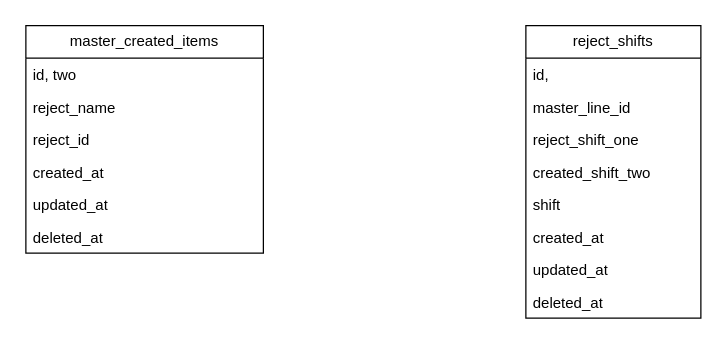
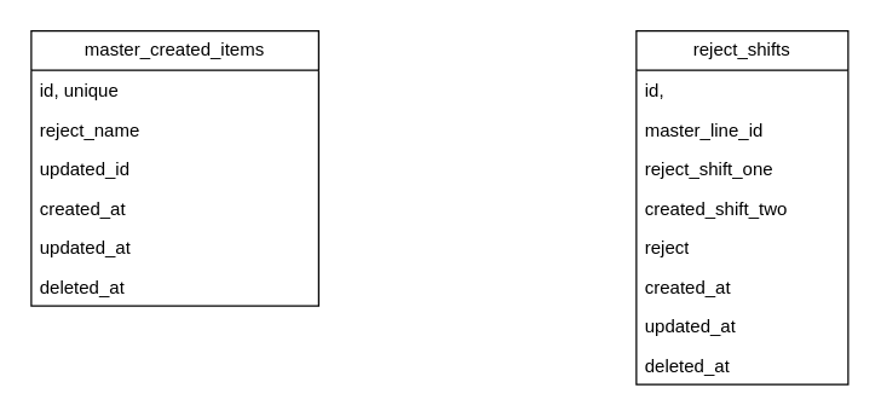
  <mxCell id="0" />
  <mxCell id="1" parent="0" />
  <mxCell id="2" value="master_created_items" style="swimlane;fontStyle=0;childLayout=stackLayout;horizontal=1;startSize=26;fillColor=none;horizontalStack=0;resizeParent=1;resizeParentMax=0;resizeLast=0;collapsible=1;marginBottom=0;whiteSpace=wrap;html=1;" vertex="1" parent="1"><mxGeometry x="20" y="20" width="190" height="182" as="geometry" /></mxCell>
- <mxCell id="3" value="id, two" style="text;strokeColor=none;fillColor=none;align=left;verticalAlign=top;spacingLeft=4;spacingRight=4;overflow=hidden;rotatable=0;points=[[0,0.5],[1,0.5]];portConstraint=eastwest;whiteSpace=wrap;html=1;" vertex="1" parent="2"><mxGeometry y="26" width="190" height="26" as="geometry" /></mxCell>
+ <mxCell id="3" value="id, unique" style="text;strokeColor=none;fillColor=none;align=left;verticalAlign=top;spacingLeft=4;spacingRight=4;overflow=hidden;rotatable=0;points=[[0,0.5],[1,0.5]];portConstraint=eastwest;whiteSpace=wrap;html=1;" vertex="1" parent="2"><mxGeometry y="26" width="190" height="26" as="geometry" /></mxCell>
  <mxCell id="4" value="reject_name" style="text;strokeColor=none;fillColor=none;align=left;verticalAlign=top;spacingLeft=4;spacingRight=4;overflow=hidden;rotatable=0;points=[[0,0.5],[1,0.5]];portConstraint=eastwest;whiteSpace=wrap;html=1;" vertex="1" parent="2"><mxGeometry y="52" width="190" height="26" as="geometry" /></mxCell>
- <mxCell id="5" value="reject_id" style="text;strokeColor=none;fillColor=none;align=left;verticalAlign=top;spacingLeft=4;spacingRight=4;overflow=hidden;rotatable=0;points=[[0,0.5],[1,0.5]];portConstraint=eastwest;whiteSpace=wrap;html=1;" vertex="1" parent="2"><mxGeometry y="78" width="190" height="26" as="geometry" /></mxCell>
+ <mxCell id="5" value="updated_id" style="text;strokeColor=none;fillColor=none;align=left;verticalAlign=top;spacingLeft=4;spacingRight=4;overflow=hidden;rotatable=0;points=[[0,0.5],[1,0.5]];portConstraint=eastwest;whiteSpace=wrap;html=1;" vertex="1" parent="2"><mxGeometry y="78" width="190" height="26" as="geometry" /></mxCell>
  <mxCell id="6" value="created_at" style="text;strokeColor=none;fillColor=none;align=left;verticalAlign=top;spacingLeft=4;spacingRight=4;overflow=hidden;rotatable=0;points=[[0,0.5],[1,0.5]];portConstraint=eastwest;whiteSpace=wrap;html=1;" vertex="1" parent="2"><mxGeometry y="104" width="190" height="26" as="geometry" /></mxCell>
  <mxCell id="7" value="updated_at" style="text;strokeColor=none;fillColor=none;align=left;verticalAlign=top;spacingLeft=4;spacingRight=4;overflow=hidden;rotatable=0;points=[[0,0.5],[1,0.5]];portConstraint=eastwest;whiteSpace=wrap;html=1;" vertex="1" parent="2"><mxGeometry y="130" width="190" height="26" as="geometry" /></mxCell>
  <mxCell id="8" value="deleted_at" style="text;strokeColor=none;fillColor=none;align=left;verticalAlign=top;spacingLeft=4;spacingRight=4;overflow=hidden;rotatable=0;points=[[0,0.5],[1,0.5]];portConstraint=eastwest;whiteSpace=wrap;html=1;" vertex="1" parent="2"><mxGeometry y="156" width="190" height="26" as="geometry" /></mxCell>
  <mxCell id="9" value="reject_shifts" style="swimlane;fontStyle=0;childLayout=stackLayout;horizontal=1;startSize=26;fillColor=none;horizontalStack=0;resizeParent=1;resizeParentMax=0;resizeLast=0;collapsible=1;marginBottom=0;whiteSpace=wrap;html=1;" vertex="1" parent="1"><mxGeometry x="420" y="20" width="140" height="234" as="geometry" /></mxCell>
  <mxCell id="10" value="id," style="text;strokeColor=none;fillColor=none;align=left;verticalAlign=top;spacingLeft=4;spacingRight=4;overflow=hidden;rotatable=0;points=[[0,0.5],[1,0.5]];portConstraint=eastwest;whiteSpace=wrap;html=1;" vertex="1" parent="9"><mxGeometry y="26" width="140" height="26" as="geometry" /></mxCell>
  <mxCell id="11" value="master_line_id" style="text;strokeColor=none;fillColor=none;align=left;verticalAlign=top;spacingLeft=4;spacingRight=4;overflow=hidden;rotatable=0;points=[[0,0.5],[1,0.5]];portConstraint=eastwest;whiteSpace=wrap;html=1;" vertex="1" parent="9"><mxGeometry y="52" width="140" height="26" as="geometry" /></mxCell>
  <mxCell id="12" value="reject_shift_one" style="text;strokeColor=none;fillColor=none;align=left;verticalAlign=top;spacingLeft=4;spacingRight=4;overflow=hidden;rotatable=0;points=[[0,0.5],[1,0.5]];portConstraint=eastwest;whiteSpace=wrap;html=1;" vertex="1" parent="9"><mxGeometry y="78" width="140" height="26" as="geometry" /></mxCell>
  <mxCell id="13" value="created_shift_two" style="text;strokeColor=none;fillColor=none;align=left;verticalAlign=top;spacingLeft=4;spacingRight=4;overflow=hidden;rotatable=0;points=[[0,0.5],[1,0.5]];portConstraint=eastwest;whiteSpace=wrap;html=1;" vertex="1" parent="9"><mxGeometry y="104" width="140" height="26" as="geometry" /></mxCell>
- <mxCell id="14" value="shift" style="text;strokeColor=none;fillColor=none;align=left;verticalAlign=top;spacingLeft=4;spacingRight=4;overflow=hidden;rotatable=0;points=[[0,0.5],[1,0.5]];portConstraint=eastwest;whiteSpace=wrap;html=1;" vertex="1" parent="9"><mxGeometry y="130" width="140" height="26" as="geometry" /></mxCell>
+ <mxCell id="14" value="reject" style="text;strokeColor=none;fillColor=none;align=left;verticalAlign=top;spacingLeft=4;spacingRight=4;overflow=hidden;rotatable=0;points=[[0,0.5],[1,0.5]];portConstraint=eastwest;whiteSpace=wrap;html=1;" vertex="1" parent="9"><mxGeometry y="130" width="140" height="26" as="geometry" /></mxCell>
  <mxCell id="15" value="created_at" style="text;strokeColor=none;fillColor=none;align=left;verticalAlign=top;spacingLeft=4;spacingRight=4;overflow=hidden;rotatable=0;points=[[0,0.5],[1,0.5]];portConstraint=eastwest;whiteSpace=wrap;html=1;" vertex="1" parent="9"><mxGeometry y="156" width="140" height="26" as="geometry" /></mxCell>
  <mxCell id="16" value="updated_at" style="text;strokeColor=none;fillColor=none;align=left;verticalAlign=top;spacingLeft=4;spacingRight=4;overflow=hidden;rotatable=0;points=[[0,0.5],[1,0.5]];portConstraint=eastwest;whiteSpace=wrap;html=1;" vertex="1" parent="9"><mxGeometry y="182" width="140" height="26" as="geometry" /></mxCell>
  <mxCell id="17" value="deleted_at" style="text;strokeColor=none;fillColor=none;align=left;verticalAlign=top;spacingLeft=4;spacingRight=4;overflow=hidden;rotatable=0;points=[[0,0.5],[1,0.5]];portConstraint=eastwest;whiteSpace=wrap;html=1;" vertex="1" parent="9"><mxGeometry y="208" width="140" height="26" as="geometry" /></mxCell>
